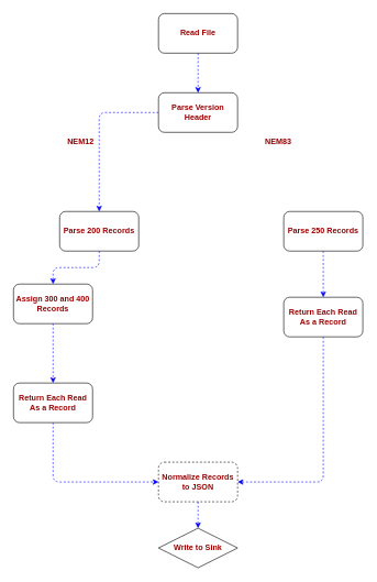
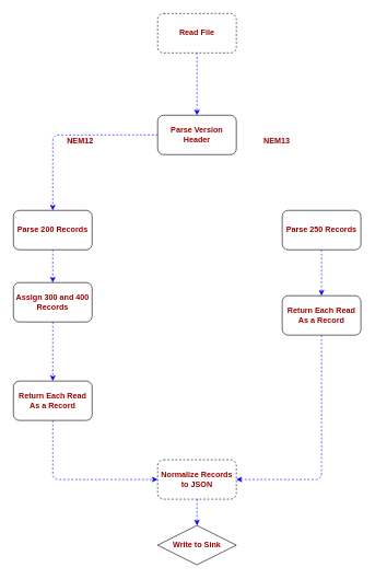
  <mxCell id="0" />
  <mxCell id="1" parent="0" />
  <mxCell id="2" style="edgeStyle=orthogonalEdgeStyle;rounded=1;orthogonalLoop=1;jettySize=auto;html=1;dashed=1;strokeColor=#0000FF;fontSize=12;fontStyle=1" edge="1" parent="1" source="3" target="5"><mxGeometry relative="1" as="geometry" /></mxCell>
- <mxCell id="3" value="&lt;font style=&quot;font-size: 12px;&quot; color=&quot;#990000&quot;&gt;Read File&lt;/font&gt;" style="rounded=1;whiteSpace=wrap;html=1;fontSize=12;fontStyle=1" vertex="1" parent="1"><mxGeometry x="240" y="20" width="120" height="60" as="geometry" /></mxCell>
+ <mxCell id="3" value="&lt;font style=&quot;font-size: 12px;&quot; color=&quot;#990000&quot;&gt;Read File&lt;/font&gt;" style="rounded=1;whiteSpace=wrap;html=1;fontSize=12;fontStyle=1;dashed=1;" vertex="1" parent="1"><mxGeometry x="240" y="20" width="120" height="60" as="geometry" /></mxCell>
  <mxCell id="4" style="edgeStyle=orthogonalEdgeStyle;rounded=1;orthogonalLoop=1;jettySize=auto;html=1;entryX=0.5;entryY=0;entryDx=0;entryDy=0;dashed=1;strokeColor=#0000FF;fontSize=12;fontStyle=1" edge="1" parent="1" source="5" target="7"><mxGeometry relative="1" as="geometry" /></mxCell>
- <mxCell id="5" value="&lt;span style=&quot;color: rgb(153, 0, 0); font-size: 12px;&quot;&gt;Parse Version Header&lt;/span&gt;" style="rounded=1;whiteSpace=wrap;html=1;fontSize=12;fontStyle=1" vertex="1" parent="1"><mxGeometry x="240" y="140" width="120" height="60" as="geometry" /></mxCell>
+ <mxCell id="5" value="&lt;span style=&quot;color: rgb(153, 0, 0); font-size: 12px;&quot;&gt;Parse Version Header&lt;/span&gt;" style="rounded=1;whiteSpace=wrap;html=1;fontSize=12;fontStyle=1" vertex="1" parent="1"><mxGeometry x="240" y="175" width="120" height="60" as="geometry" /></mxCell>
  <mxCell id="6" style="edgeStyle=orthogonalEdgeStyle;rounded=1;orthogonalLoop=1;jettySize=auto;html=1;dashed=1;strokeColor=#0000FF;fontSize=12;fontStyle=1" edge="1" parent="1" source="7" target="11"><mxGeometry relative="1" as="geometry" /></mxCell>
- <mxCell id="7" value="&lt;span style=&quot;color: rgb(153, 0, 0); font-size: 12px;&quot;&gt;Parse 200 Records&lt;/span&gt;" style="rounded=1;whiteSpace=wrap;html=1;fontSize=12;fontStyle=1" vertex="1" parent="1"><mxGeometry x="90" y="320" width="120" height="60" as="geometry" /></mxCell>
+ <mxCell id="7" value="&lt;span style=&quot;color: rgb(153, 0, 0); font-size: 12px;&quot;&gt;Parse 200 Records&lt;/span&gt;" style="rounded=1;whiteSpace=wrap;html=1;fontSize=12;fontStyle=1" vertex="1" parent="1"><mxGeometry x="20" y="320" width="120" height="60" as="geometry" /></mxCell>
  <mxCell id="8" style="edgeStyle=orthogonalEdgeStyle;rounded=1;orthogonalLoop=1;jettySize=auto;html=1;dashed=1;strokeColor=#0000FF;fontSize=12;fontStyle=1" edge="1" parent="1" source="9" target="15"><mxGeometry relative="1" as="geometry" /></mxCell>
  <mxCell id="9" value="&lt;span style=&quot;color: rgb(153, 0, 0); font-size: 12px;&quot;&gt;Parse 250 Records&lt;/span&gt;" style="rounded=1;whiteSpace=wrap;html=1;fontSize=12;fontStyle=1" vertex="1" parent="1"><mxGeometry x="430" y="320" width="120" height="60" as="geometry" /></mxCell>
  <mxCell id="10" style="edgeStyle=orthogonalEdgeStyle;rounded=1;orthogonalLoop=1;jettySize=auto;html=1;dashed=1;strokeColor=#0000FF;fontSize=12;fontStyle=1" edge="1" parent="1" source="11" target="17"><mxGeometry relative="1" as="geometry" /></mxCell>
  <mxCell id="11" value="&lt;span style=&quot;color: rgb(153, 0, 0); font-size: 12px;&quot;&gt;Assign 300 and 400 Records&lt;/span&gt;" style="rounded=1;whiteSpace=wrap;html=1;fontSize=12;fontStyle=1" vertex="1" parent="1"><mxGeometry x="20" y="430" width="120" height="60" as="geometry" /></mxCell>
  <mxCell id="12" style="edgeStyle=orthogonalEdgeStyle;rounded=1;orthogonalLoop=1;jettySize=auto;html=1;dashed=1;strokeColor=#0000FF;fontSize=12;fontStyle=1" edge="1" parent="1" source="13" target="20"><mxGeometry relative="1" as="geometry" /></mxCell>
  <mxCell id="13" value="&lt;span style=&quot;color: rgb(153, 0, 0); font-size: 12px;&quot;&gt;Normalize Records to JSON&lt;/span&gt;" style="rounded=1;whiteSpace=wrap;html=1;fontSize=12;fontStyle=1;dashed=1;" vertex="1" parent="1"><mxGeometry x="240" y="700" width="120" height="60" as="geometry" /></mxCell>
  <mxCell id="14" style="edgeStyle=orthogonalEdgeStyle;rounded=1;orthogonalLoop=1;jettySize=auto;html=1;entryX=1;entryY=0.5;entryDx=0;entryDy=0;dashed=1;strokeColor=#0000FF;exitX=0.5;exitY=1;exitDx=0;exitDy=0;fontSize=12;fontStyle=1" edge="1" parent="1" source="15" target="13"><mxGeometry relative="1" as="geometry" /></mxCell>
  <mxCell id="15" value="&lt;span style=&quot;color: rgb(153, 0, 0); font-size: 12px;&quot;&gt;Return Each Read As a Record&lt;/span&gt;" style="rounded=1;whiteSpace=wrap;html=1;fontSize=12;fontStyle=1" vertex="1" parent="1"><mxGeometry x="430" y="450" width="120" height="60" as="geometry" /></mxCell>
  <mxCell id="16" style="edgeStyle=orthogonalEdgeStyle;rounded=1;orthogonalLoop=1;jettySize=auto;html=1;entryX=0;entryY=0.5;entryDx=0;entryDy=0;dashed=1;strokeColor=#0000FF;exitX=0.5;exitY=1;exitDx=0;exitDy=0;fontSize=12;fontStyle=1" edge="1" parent="1" source="17" target="13"><mxGeometry relative="1" as="geometry" /></mxCell>
  <mxCell id="17" value="&lt;span style=&quot;color: rgb(153, 0, 0); font-size: 12px;&quot;&gt;Return Each Read As a Record&lt;/span&gt;" style="rounded=1;whiteSpace=wrap;html=1;fontSize=12;fontStyle=1" vertex="1" parent="1"><mxGeometry x="20" y="580" width="120" height="60" as="geometry" /></mxCell>
  <mxCell id="18" value="&lt;span style=&quot;color: rgb(153, 0, 0); font-family: helvetica; font-size: 12px; font-style: normal; letter-spacing: normal; text-align: center; text-indent: 0px; text-transform: none; word-spacing: 0px; background-color: rgb(248, 249, 250); display: inline; float: none;&quot;&gt;NEM12&lt;/span&gt;" style="text;whiteSpace=wrap;html=1;fontSize=12;fontStyle=1" vertex="1" parent="1"><mxGeometry x="100" y="200" width="90" height="30" as="geometry" /></mxCell>
- <mxCell id="19" value="&lt;span style=&quot;color: rgb(153, 0, 0); font-family: helvetica; font-size: 12px; font-style: normal; letter-spacing: normal; text-align: center; text-indent: 0px; text-transform: none; word-spacing: 0px; background-color: rgb(248, 249, 250); display: inline; float: none;&quot;&gt;NEM83&lt;/span&gt;" style="text;whiteSpace=wrap;html=1;fontSize=12;fontStyle=1" vertex="1" parent="1"><mxGeometry x="400" y="200" width="70" height="30" as="geometry" /></mxCell>
+ <mxCell id="19" value="&lt;span style=&quot;color: rgb(153, 0, 0); font-family: helvetica; font-size: 12px; font-style: normal; letter-spacing: normal; text-align: center; text-indent: 0px; text-transform: none; word-spacing: 0px; background-color: rgb(248, 249, 250); display: inline; float: none;&quot;&gt;NEM13&lt;/span&gt;" style="text;whiteSpace=wrap;html=1;fontSize=12;fontStyle=1" vertex="1" parent="1"><mxGeometry x="400" y="200" width="70" height="30" as="geometry" /></mxCell>
  <mxCell id="20" value="&lt;span style=&quot;color: rgb(153, 0, 0); font-size: 12px;&quot;&gt;Write to Sink&lt;/span&gt;" style="rhombus;whiteSpace=wrap;html=1;fontSize=12;fontStyle=1;" vertex="1" parent="1"><mxGeometry x="240" y="800" width="120" height="60" as="geometry" /></mxCell>
